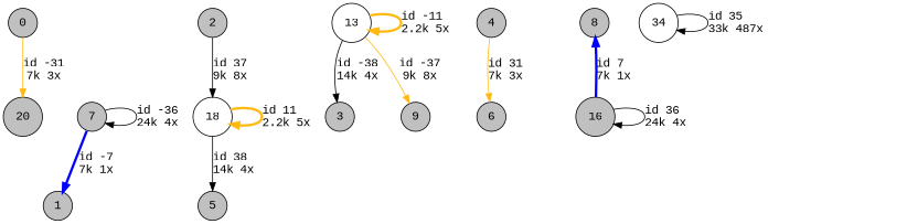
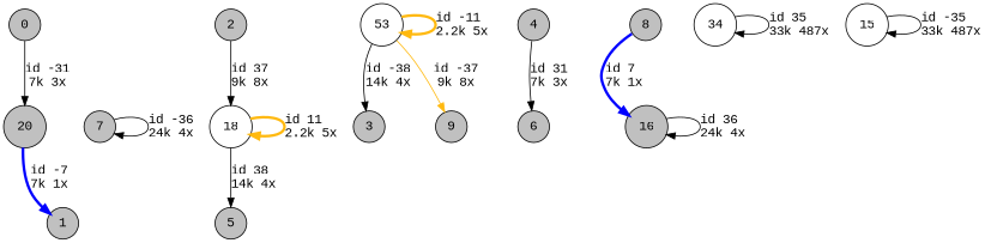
  digraph {
    fontname="Liberation Mono"
    nodesep=0.5
    node [fillcolor=grey fontname="Liberation Mono" shape=circle style=filled]
    edge [color=black fontname="Liberation Mono"]
    0 [height=0.3]
    n2 [height=0.3 label=20]
    1 [height=0.3]
    2 [height=0.3]
    n5 [height=0.3 label=18 fillcolor="" style=""]
    5 [height=0.3]
    3 [height=0.3]
-   13 [height=0.3 fillcolor="" style=""]
+   13 [height=0.3 label=53 fillcolor="" style=""]
    9 [height=0.3]
    4 [height=0.3]
    6 [height=0.3]
    7 [height=0.3]
    8 [height=0.3]
    n14 [height=0.3 label=16]
    n15 [height=0.3 label=34 fillcolor="" style=""]
-   0 -> n2 [color=darkgoldenrod1 label="id -31\l7k 3x"]
+   15 [height=0.3 fillcolor="" style=""]
+   0 -> n2 [label="id -31\l7k 3x"]
    2 -> n5 [label="id 37\l9k 8x"]
    n5 -> n5 [color=darkgoldenrod1 label="id 11\l2.2k 5x" penwidth=3]
    n5 -> 5 [label="id 38\l14k 4x"]
    13 -> 3 [label="id -38\l14k 4x"]
    13 -> 13 [color=darkgoldenrod1 label="id -11\l2.2k 5x" penwidth=3]
    13 -> 9 [color=darkgoldenrod1 label="id -37\l9k 8x"]
-   4 -> 6 [color=darkgoldenrod1 label="id 31\l7k 3x"]
-   7 -> 1 [color=blue label="id -7\l7k 1x" penwidth=3]
+   4 -> 6 [label="id 31\l7k 3x"]
+   n2 -> 1 [color=blue label="id -7\l7k 1x" penwidth=3]
    7 -> 7 [label="id -36\l24k 4x"]
-   n14 -> 8 [color=blue label="id 7\l7k 1x" penwidth=3]
+   8 -> n14 [color=blue label="id 7\l7k 1x" penwidth=3]
    n14 -> n14 [label="id 36\l24k 4x"]
    n15 -> n15 [label="id 35\l33k 487x"]
+   15 -> 15 [label="id -35\l33k 487x"]
  }
